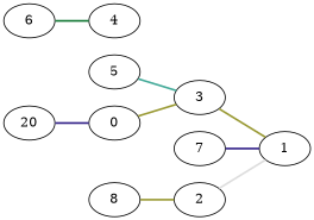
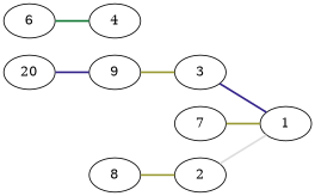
  graph {
    rankdir=LR
    edge [color="#999933" style=bold]
    2
    1
    3
-   5
    6
    4
    7
    8
-   9 [label=0]
+   9
    n10 [label=20]
    2 -- 1 [color="#DDDDDD"]
-   3 -- 1
-   5 -- 3 [color="#44AA99"]
+   3 -- 1 [color="#332288"]
    6 -- 4 [color="#117733"]
-   7 -- 1 [color="#332288"]
+   7 -- 1
    8 -- 2
    9 -- 3
    n10 -- 9 [color="#332288"]
  }
